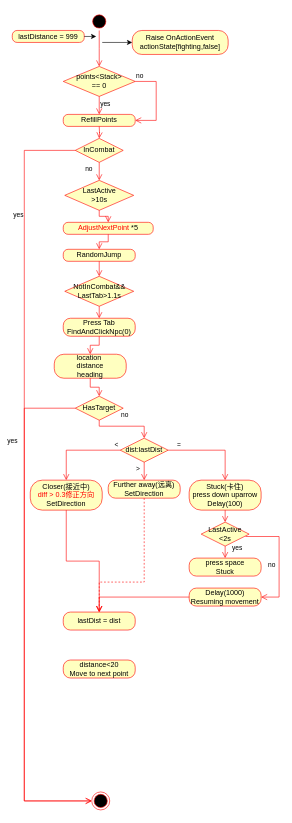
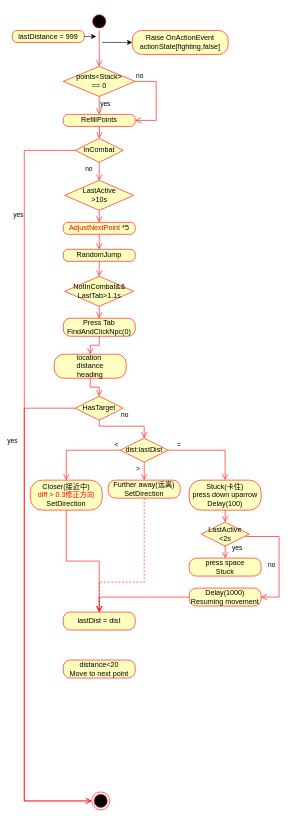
  <mxCell id="0" />
  <mxCell id="1" parent="0" />
  <mxCell id="2" value="" style="ellipse;html=1;shape=startState;fillColor=#000000;strokeColor=#ff0000;" vertex="1" parent="1"><mxGeometry x="150" y="20" width="30" height="30" as="geometry" /></mxCell>
  <mxCell id="3" value="" style="edgeStyle=orthogonalEdgeStyle;html=1;verticalAlign=bottom;endArrow=open;endSize=8;strokeColor=#ff0000;rounded=0;" edge="1" source="2" parent="1"><mxGeometry relative="1" as="geometry"><mxPoint x="165" y="110" as="targetPoint" /></mxGeometry></mxCell>
  <mxCell id="4" value="Raise&amp;nbsp;OnActionEvent&lt;br&gt;actionState[fighting,false]" style="rounded=1;whiteSpace=wrap;html=1;arcSize=40;fontColor=#000000;fillColor=#ffffc0;strokeColor=#ff0000;" vertex="1" parent="1"><mxGeometry x="220" y="50" width="160" height="40" as="geometry" /></mxCell>
  <mxCell id="5" value="points&amp;lt;Stack&amp;gt; &lt;br&gt;== 0" style="rhombus;whiteSpace=wrap;html=1;fillColor=#ffffc0;strokeColor=#ff0000;" vertex="1" parent="1"><mxGeometry x="105" y="110" width="120" height="50" as="geometry" /></mxCell>
  <mxCell id="6" value="no" style="edgeStyle=orthogonalEdgeStyle;html=1;align=left;verticalAlign=bottom;endArrow=open;endSize=8;strokeColor=#ff0000;rounded=0;entryX=1;entryY=0.5;entryDx=0;entryDy=0;" edge="1" source="5" parent="1" target="8"><mxGeometry x="-1" relative="1" as="geometry"><mxPoint x="310" y="150" as="targetPoint" /><Array as="points"><mxPoint x="260" y="135" /><mxPoint x="260" y="200" /></Array></mxGeometry></mxCell>
  <mxCell id="7" value="yes" style="edgeStyle=orthogonalEdgeStyle;html=1;align=left;verticalAlign=top;endArrow=open;endSize=8;strokeColor=#ff0000;rounded=0;entryX=0.5;entryY=0;entryDx=0;entryDy=0;" edge="1" source="5" parent="1" target="8"><mxGeometry x="-1" relative="1" as="geometry"><mxPoint x="165" y="220" as="targetPoint" /></mxGeometry></mxCell>
  <mxCell id="8" value="RefillPoints" style="rounded=1;whiteSpace=wrap;html=1;arcSize=40;fontColor=#000000;fillColor=#ffffc0;strokeColor=#ff0000;" vertex="1" parent="1"><mxGeometry x="105" y="190" width="120" height="20" as="geometry" /></mxCell>
  <mxCell id="9" value="" style="edgeStyle=orthogonalEdgeStyle;html=1;verticalAlign=bottom;endArrow=open;endSize=8;strokeColor=#ff0000;rounded=0;entryX=0.5;entryY=0;entryDx=0;entryDy=0;" edge="1" parent="1"><mxGeometry relative="1" as="geometry"><mxPoint x="165" y="230" as="targetPoint" /><mxPoint x="165" y="210" as="sourcePoint" /></mxGeometry></mxCell>
  <mxCell id="10" value="InCombat" style="rhombus;whiteSpace=wrap;html=1;fillColor=#ffffc0;strokeColor=#ff0000;" vertex="1" parent="1"><mxGeometry x="125" y="230" width="80" height="40" as="geometry" /></mxCell>
  <mxCell id="11" value="no" style="edgeStyle=orthogonalEdgeStyle;html=1;align=left;verticalAlign=bottom;endArrow=open;endSize=8;strokeColor=#ff0000;rounded=0;entryX=0.5;entryY=0;entryDx=0;entryDy=0;" edge="1" source="10" parent="1" target="14"><mxGeometry x="0.333" y="-25" relative="1" as="geometry"><mxPoint x="300" y="340" as="targetPoint" /><Array as="points" /><mxPoint as="offset" /></mxGeometry></mxCell>
  <mxCell id="12" value="yes" style="edgeStyle=orthogonalEdgeStyle;html=1;align=left;verticalAlign=top;endArrow=open;endSize=8;strokeColor=#ff0000;rounded=0;" edge="1" source="10" parent="1" target="13"><mxGeometry x="-0.69" y="-28" relative="1" as="geometry"><mxPoint x="60" y="240" as="targetPoint" /><Array as="points"><mxPoint x="40" y="250" /><mxPoint x="40" y="1335" /></Array><mxPoint x="8" y="-20" as="offset" /></mxGeometry></mxCell>
  <mxCell id="13" value="" style="ellipse;html=1;shape=endState;fillColor=#000000;strokeColor=#ff0000;" vertex="1" parent="1"><mxGeometry x="152.5" y="1320" width="30" height="30" as="geometry" /></mxCell>
  <mxCell id="14" value="LastActive&lt;br&gt;&amp;gt;10s" style="rhombus;whiteSpace=wrap;html=1;fillColor=#ffffc0;strokeColor=#ff0000;" vertex="1" parent="1"><mxGeometry x="107.5" y="300" width="115" height="50" as="geometry" /></mxCell>
- <mxCell id="15" value="&lt;font color=&quot;#ff0000&quot;&gt;AdjustNextPoint&lt;/font&gt; *5" style="rounded=1;whiteSpace=wrap;html=1;arcSize=40;fontColor=#000000;fillColor=#ffffc0;strokeColor=#ff0000;" vertex="1" parent="1"><mxGeometry x="105" y="370" width="150" height="20" as="geometry" /></mxCell>
+ <mxCell id="15" value="&lt;font color=&quot;#ff0000&quot;&gt;AdjustNextPoint&lt;/font&gt; *5" style="rounded=1;whiteSpace=wrap;html=1;arcSize=40;fontColor=#000000;fillColor=#ffffc0;strokeColor=#ff0000;" vertex="1" parent="1"><mxGeometry x="105" y="370" width="120" height="20" as="geometry" /></mxCell>
  <mxCell id="16" value="" style="edgeStyle=orthogonalEdgeStyle;html=1;verticalAlign=bottom;endArrow=open;endSize=8;strokeColor=#ff0000;rounded=0;entryX=0.5;entryY=0;entryDx=0;entryDy=0;exitX=0.5;exitY=1;exitDx=0;exitDy=0;" edge="1" parent="1" source="14" target="15"><mxGeometry relative="1" as="geometry"><mxPoint x="175" y="240" as="targetPoint" /><mxPoint x="175" y="220" as="sourcePoint" /></mxGeometry></mxCell>
  <mxCell id="17" value="RandomJump" style="rounded=1;whiteSpace=wrap;html=1;arcSize=40;fontColor=#000000;fillColor=#ffffc0;strokeColor=#ff0000;" vertex="1" parent="1"><mxGeometry x="105" y="415" width="120" height="20" as="geometry" /></mxCell>
  <mxCell id="18" value="" style="edgeStyle=orthogonalEdgeStyle;html=1;verticalAlign=bottom;endArrow=open;endSize=8;strokeColor=#ff0000;rounded=0;entryX=0.5;entryY=0;entryDx=0;entryDy=0;exitX=0.5;exitY=1;exitDx=0;exitDy=0;" edge="1" parent="1" source="15" target="17"><mxGeometry relative="1" as="geometry"><mxPoint x="175" y="380" as="targetPoint" /><mxPoint x="175" y="360" as="sourcePoint" /></mxGeometry></mxCell>
  <mxCell id="19" value="NotInCombat&amp;amp;&amp;amp;&lt;br&gt;LastTab&amp;gt;1.1s" style="rhombus;whiteSpace=wrap;html=1;fillColor=#ffffc0;strokeColor=#ff0000;" vertex="1" parent="1"><mxGeometry x="107.5" y="460" width="115" height="50" as="geometry" /></mxCell>
  <mxCell id="20" value="Press Tab&lt;br&gt;FindAndClickNpc(0)" style="rounded=1;whiteSpace=wrap;html=1;arcSize=40;fontColor=#000000;fillColor=#ffffc0;strokeColor=#ff0000;" vertex="1" parent="1"><mxGeometry x="105" y="530" width="120" height="30" as="geometry" /></mxCell>
  <mxCell id="21" value="" style="edgeStyle=orthogonalEdgeStyle;html=1;verticalAlign=bottom;endArrow=open;endSize=8;strokeColor=#ff0000;rounded=0;entryX=0.5;entryY=0;entryDx=0;entryDy=0;exitX=0.5;exitY=1;exitDx=0;exitDy=0;" edge="1" parent="1" source="17" target="19"><mxGeometry relative="1" as="geometry"><mxPoint x="175" y="425" as="targetPoint" /><mxPoint x="175" y="400" as="sourcePoint" /></mxGeometry></mxCell>
  <mxCell id="22" value="" style="edgeStyle=orthogonalEdgeStyle;html=1;verticalAlign=bottom;endArrow=open;endSize=8;strokeColor=#ff0000;rounded=0;entryX=0.5;entryY=0;entryDx=0;entryDy=0;exitX=0.5;exitY=1;exitDx=0;exitDy=0;" edge="1" parent="1" source="19" target="20"><mxGeometry relative="1" as="geometry"><mxPoint x="185" y="435" as="targetPoint" /><mxPoint x="185" y="410" as="sourcePoint" /></mxGeometry></mxCell>
  <mxCell id="23" value="HasTarget" style="rhombus;whiteSpace=wrap;html=1;fillColor=#ffffc0;strokeColor=#ff0000;" vertex="1" parent="1"><mxGeometry x="125" y="660" width="80" height="40" as="geometry" /></mxCell>
  <mxCell id="24" value="yes" style="edgeStyle=orthogonalEdgeStyle;html=1;align=left;verticalAlign=top;endArrow=open;endSize=8;strokeColor=#ff0000;rounded=0;exitX=0;exitY=0.5;exitDx=0;exitDy=0;entryX=0;entryY=0.5;entryDx=0;entryDy=0;" edge="1" parent="1" source="23" target="13"><mxGeometry x="-0.703" y="-30" relative="1" as="geometry"><mxPoint x="150" y="815" as="targetPoint" /><mxPoint x="135" y="260" as="sourcePoint" /><Array as="points"><mxPoint x="40" y="680" /><mxPoint x="40" y="1335" /></Array><mxPoint as="offset" /></mxGeometry></mxCell>
  <mxCell id="25" value="no" style="edgeStyle=orthogonalEdgeStyle;html=1;align=left;verticalAlign=bottom;endArrow=open;endSize=8;strokeColor=#ff0000;rounded=0;exitX=0.5;exitY=1;exitDx=0;exitDy=0;entryX=0.5;entryY=0;entryDx=0;entryDy=0;" edge="1" parent="1" source="23" target="33"><mxGeometry x="-0.143" y="10" relative="1" as="geometry"><mxPoint x="240" y="720" as="targetPoint" /><mxPoint x="235" y="145" as="sourcePoint" /><Array as="points"><mxPoint x="165" y="710" /><mxPoint x="240" y="710" /></Array><mxPoint as="offset" /></mxGeometry></mxCell>
  <mxCell id="26" value="location&amp;nbsp;&lt;br&gt;distance&lt;br&gt;heading" style="rounded=1;whiteSpace=wrap;html=1;arcSize=40;fontColor=#000000;fillColor=#ffffc0;strokeColor=#ff0000;" vertex="1" parent="1"><mxGeometry x="90" y="590" width="120" height="40" as="geometry" /></mxCell>
  <mxCell id="27" value="" style="edgeStyle=orthogonalEdgeStyle;html=1;verticalAlign=bottom;endArrow=open;endSize=8;strokeColor=#ff0000;rounded=0;entryX=0.5;entryY=0;entryDx=0;entryDy=0;exitX=0.5;exitY=1;exitDx=0;exitDy=0;" edge="1" parent="1" source="20" target="26"><mxGeometry relative="1" as="geometry"><mxPoint x="175" y="540" as="targetPoint" /><mxPoint x="175" y="520" as="sourcePoint" /></mxGeometry></mxCell>
  <mxCell id="28" value="" style="edgeStyle=orthogonalEdgeStyle;html=1;verticalAlign=bottom;endArrow=open;endSize=8;strokeColor=#ff0000;rounded=0;entryX=0.5;entryY=0;entryDx=0;entryDy=0;exitX=0.5;exitY=1;exitDx=0;exitDy=0;" edge="1" parent="1" source="26" target="23"><mxGeometry relative="1" as="geometry"><mxPoint x="185" y="550" as="targetPoint" /><mxPoint x="185" y="530" as="sourcePoint" /></mxGeometry></mxCell>
  <mxCell id="29" value="" style="endArrow=classic;html=1;rounded=0;entryX=0;entryY=0.5;entryDx=0;entryDy=0;" edge="1" parent="1" target="4"><mxGeometry width="50" height="50" relative="1" as="geometry"><mxPoint x="170" y="70" as="sourcePoint" /><mxPoint x="570" y="180" as="targetPoint" /></mxGeometry></mxCell>
  <mxCell id="30" value="lastDistance = 999" style="rounded=1;whiteSpace=wrap;html=1;arcSize=40;fontColor=#000000;fillColor=#ffffc0;strokeColor=#ff0000;" vertex="1" parent="1"><mxGeometry x="20" y="50" width="120" height="20" as="geometry" /></mxCell>
  <mxCell id="31" value="" style="endArrow=classic;html=1;rounded=0;exitX=1;exitY=0.5;exitDx=0;exitDy=0;" edge="1" parent="1" source="30"><mxGeometry width="50" height="50" relative="1" as="geometry"><mxPoint x="180" y="80" as="sourcePoint" /><mxPoint x="160" y="60" as="targetPoint" /></mxGeometry></mxCell>
  <mxCell id="32" value="Further away(远离)&lt;br&gt;SetDirection" style="rounded=1;whiteSpace=wrap;html=1;arcSize=40;fontColor=#000000;fillColor=#ffffc0;strokeColor=#ff0000;" vertex="1" parent="1"><mxGeometry x="180" y="800" width="120" height="30" as="geometry" /></mxCell>
  <mxCell id="33" value="dist:lastDist" style="rhombus;whiteSpace=wrap;html=1;fillColor=#ffffc0;strokeColor=#ff0000;" vertex="1" parent="1"><mxGeometry x="200" y="730" width="80" height="40" as="geometry" /></mxCell>
  <mxCell id="34" value="&amp;gt;" style="edgeStyle=orthogonalEdgeStyle;html=1;align=left;verticalAlign=bottom;endArrow=open;endSize=8;strokeColor=#ff0000;rounded=0;exitX=0.5;exitY=1;exitDx=0;exitDy=0;" edge="1" parent="1" source="33"><mxGeometry x="0.333" y="-15" relative="1" as="geometry"><mxPoint x="240" y="800" as="targetPoint" /><mxPoint x="250" y="710" as="sourcePoint" /><Array as="points"><mxPoint x="240" y="800" /><mxPoint x="240" y="800" /></Array><mxPoint as="offset" /></mxGeometry></mxCell>
  <mxCell id="35" value="=" style="edgeStyle=orthogonalEdgeStyle;html=1;align=left;verticalAlign=bottom;endArrow=open;endSize=8;strokeColor=#ff0000;rounded=0;exitX=1;exitY=0.5;exitDx=0;exitDy=0;entryX=0.5;entryY=0;entryDx=0;entryDy=0;" edge="1" parent="1" source="33" target="36"><mxGeometry x="-0.818" relative="1" as="geometry"><mxPoint x="325" y="850" as="targetPoint" /><mxPoint x="250" y="780" as="sourcePoint" /><Array as="points"><mxPoint x="375" y="750" /></Array><mxPoint as="offset" /></mxGeometry></mxCell>
  <mxCell id="36" value="Stuck(卡住)&lt;br&gt;press down uparrow&lt;br&gt;Delay(100)" style="rounded=1;whiteSpace=wrap;html=1;arcSize=40;fontColor=#000000;fillColor=#ffffc0;strokeColor=#ff0000;" vertex="1" parent="1"><mxGeometry x="315" y="800" width="120" height="50" as="geometry" /></mxCell>
  <mxCell id="37" value="LastActive&lt;br&gt;&amp;lt;2s" style="rhombus;whiteSpace=wrap;html=1;fillColor=#ffffc0;strokeColor=#ff0000;" vertex="1" parent="1"><mxGeometry x="335" y="870" width="80" height="40" as="geometry" /></mxCell>
  <mxCell id="38" value="yes" style="edgeStyle=orthogonalEdgeStyle;html=1;align=left;verticalAlign=top;endArrow=open;endSize=8;strokeColor=#ff0000;rounded=0;exitX=0.5;exitY=1;exitDx=0;exitDy=0;entryX=0.5;entryY=0;entryDx=0;entryDy=0;" edge="1" parent="1" source="36" target="37"><mxGeometry x="1" y="32" relative="1" as="geometry"><mxPoint x="235" y="1075" as="targetPoint" /><mxPoint x="210" y="690" as="sourcePoint" /><Array as="points" /><mxPoint x="-22" y="30" as="offset" /></mxGeometry></mxCell>
  <mxCell id="39" value="press space&lt;br&gt;Stuck" style="rounded=1;whiteSpace=wrap;html=1;arcSize=40;fontColor=#000000;fillColor=#ffffc0;strokeColor=#ff0000;" vertex="1" parent="1"><mxGeometry x="315" y="930" width="120" height="30" as="geometry" /></mxCell>
  <mxCell id="40" value="" style="edgeStyle=orthogonalEdgeStyle;html=1;verticalAlign=bottom;endArrow=open;endSize=8;strokeColor=#ff0000;rounded=0;exitX=0.5;exitY=1;exitDx=0;exitDy=0;" edge="1" parent="1" source="37"><mxGeometry relative="1" as="geometry"><mxPoint x="375" y="930" as="targetPoint" /><mxPoint x="250" y="640" as="sourcePoint" /><Array as="points"><mxPoint x="375" y="930" /><mxPoint x="375" y="930" /></Array></mxGeometry></mxCell>
  <mxCell id="41" value="Delay(1000)&lt;br&gt;Resuming movement" style="rounded=1;whiteSpace=wrap;html=1;arcSize=40;fontColor=#000000;fillColor=#ffffc0;strokeColor=#ff0000;" vertex="1" parent="1"><mxGeometry x="315" y="980" width="120" height="30" as="geometry" /></mxCell>
  <mxCell id="42" value="no" style="edgeStyle=orthogonalEdgeStyle;html=1;align=left;verticalAlign=bottom;endArrow=open;endSize=8;strokeColor=#ff0000;rounded=0;exitX=0.925;exitY=0.6;exitDx=0;exitDy=0;exitPerimeter=0;entryX=1;entryY=0.5;entryDx=0;entryDy=0;" edge="1" parent="1" source="37" target="41"><mxGeometry x="0.198" y="-20" relative="1" as="geometry"><mxPoint x="465" y="980" as="targetPoint" /><mxPoint x="250" y="710" as="sourcePoint" /><Array as="points"><mxPoint x="465" y="894" /><mxPoint x="465" y="995" /></Array><mxPoint as="offset" /></mxGeometry></mxCell>
  <mxCell id="43" value="&amp;lt;" style="edgeStyle=orthogonalEdgeStyle;html=1;align=left;verticalAlign=bottom;endArrow=open;endSize=8;strokeColor=#ff0000;rounded=0;exitX=0;exitY=0.5;exitDx=0;exitDy=0;entryX=0.5;entryY=0;entryDx=0;entryDy=0;" edge="1" parent="1" source="33" target="44"><mxGeometry x="-0.844" relative="1" as="geometry"><mxPoint x="130" y="790" as="targetPoint" /><mxPoint x="290" y="760" as="sourcePoint" /><Array as="points"><mxPoint x="110" y="750" /></Array><mxPoint as="offset" /></mxGeometry></mxCell>
  <mxCell id="44" value="Closer(接近中)&lt;br&gt;&lt;font color=&quot;#ff0000&quot;&gt;diff &amp;gt; 0.3修正方向&lt;/font&gt;&lt;br&gt;SetDirection" style="rounded=1;whiteSpace=wrap;html=1;arcSize=40;fontColor=#000000;fillColor=#ffffc0;strokeColor=#ff0000;" vertex="1" parent="1"><mxGeometry x="50" y="800" width="120" height="50" as="geometry" /></mxCell>
  <mxCell id="45" value="lastDist =&amp;nbsp;dist" style="rounded=1;whiteSpace=wrap;html=1;arcSize=40;fontColor=#000000;fillColor=#ffffc0;strokeColor=#ff0000;" vertex="1" parent="1"><mxGeometry x="105" y="1020" width="120" height="30" as="geometry" /></mxCell>
  <mxCell id="46" value="" style="edgeStyle=orthogonalEdgeStyle;html=1;verticalAlign=bottom;endArrow=open;endSize=8;strokeColor=#ff0000;rounded=0;fontColor=#FF0000;exitX=0.5;exitY=1;exitDx=0;exitDy=0;entryX=0.5;entryY=0;entryDx=0;entryDy=0;" edge="1" parent="1" source="44" target="45"><mxGeometry relative="1" as="geometry"><mxPoint x="350" y="1150" as="targetPoint" /><mxPoint x="350" y="1080" as="sourcePoint" /></mxGeometry></mxCell>
  <mxCell id="47" value="" style="edgeStyle=orthogonalEdgeStyle;html=1;verticalAlign=bottom;endArrow=open;endSize=8;strokeColor=#ff0000;rounded=0;fontColor=#FF0000;exitX=0.5;exitY=1;exitDx=0;exitDy=0;entryX=0.5;entryY=0;entryDx=0;entryDy=0;dashed=1;" edge="1" parent="1" source="32" target="45"><mxGeometry relative="1" as="geometry"><mxPoint x="360" y="1160" as="targetPoint" /><mxPoint x="360" y="1090" as="sourcePoint" /><Array as="points"><mxPoint x="240" y="970" /><mxPoint x="165" y="970" /></Array></mxGeometry></mxCell>
  <mxCell id="48" value="" style="edgeStyle=orthogonalEdgeStyle;html=1;verticalAlign=bottom;endArrow=open;endSize=8;strokeColor=#ff0000;rounded=0;fontColor=#FF0000;exitX=0;exitY=0.5;exitDx=0;exitDy=0;" edge="1" parent="1" source="41" target="45"><mxGeometry relative="1" as="geometry"><mxPoint x="370" y="1170" as="targetPoint" /><mxPoint x="370" y="1100" as="sourcePoint" /></mxGeometry></mxCell>
  <mxCell id="49" value="distance&amp;lt;20&lt;br&gt;Move to next point" style="rounded=1;whiteSpace=wrap;html=1;arcSize=40;fontColor=#000000;fillColor=#ffffc0;strokeColor=#ff0000;" vertex="1" parent="1"><mxGeometry x="105" y="1100" width="120" height="30" as="geometry" /></mxCell>
